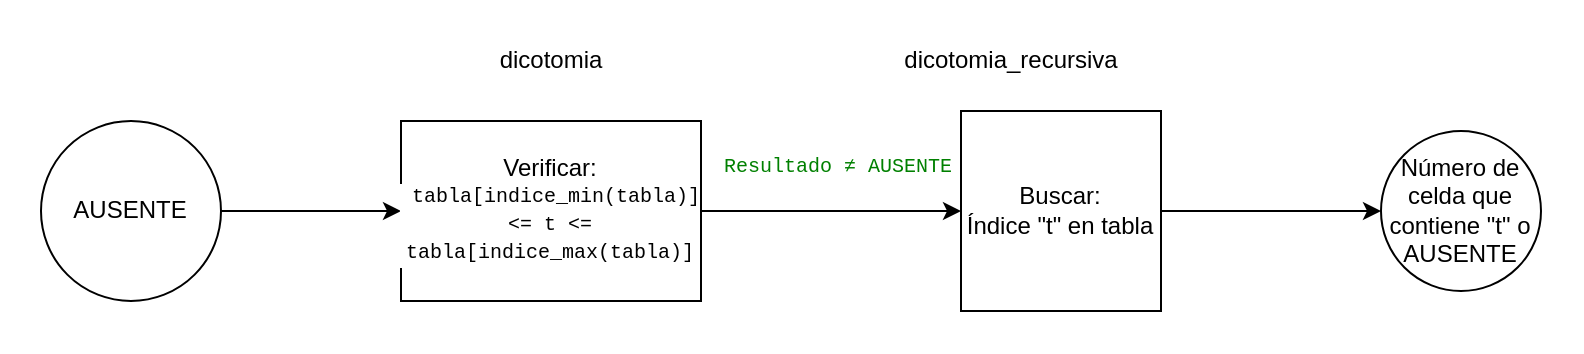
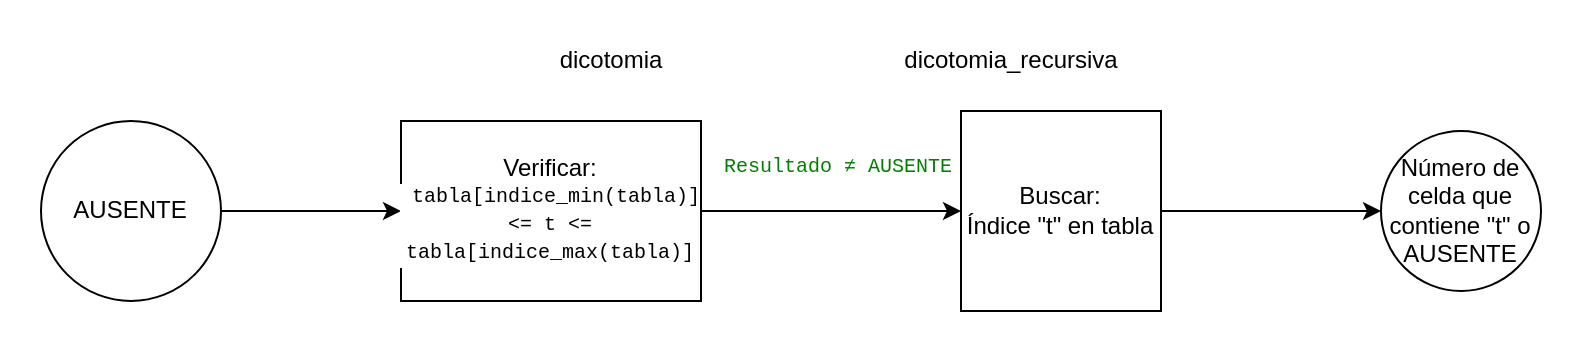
  <mxCell id="0" />
  <mxCell id="1" parent="0" />
  <mxCell id="2" style="edgeStyle=orthogonalEdgeStyle;rounded=0;orthogonalLoop=1;jettySize=auto;html=1;entryX=0;entryY=0.5;entryDx=0;entryDy=0;" edge="1" parent="1" source="3" target="5"><mxGeometry relative="1" as="geometry" /></mxCell>
  <mxCell id="3" value="AUSENTE" style="ellipse;whiteSpace=wrap;html=1;aspect=fixed;" vertex="1" parent="1"><mxGeometry x="20" y="60" width="90" height="90" as="geometry" /></mxCell>
  <mxCell id="4" style="edgeStyle=orthogonalEdgeStyle;rounded=0;orthogonalLoop=1;jettySize=auto;html=1;entryX=0;entryY=0.5;entryDx=0;entryDy=0;" edge="1" parent="1" source="5" target="8"><mxGeometry relative="1" as="geometry" /></mxCell>
  <mxCell id="5" value="&lt;font&gt;Verificar:&lt;br&gt;&lt;div style=&quot;background-color: rgb(255 , 255 , 255) ; font-family: &amp;#34;consolas&amp;#34; , &amp;#34;courier new&amp;#34; , monospace ; font-size: 10px ; line-height: 14px&quot;&gt;&amp;nbsp;tabla[indice_min(tabla)]&amp;lt;= t &amp;lt;= tabla[indice_max(tabla)]&lt;/div&gt;&lt;/font&gt;" style="rounded=0;whiteSpace=wrap;html=1;" vertex="1" parent="1"><mxGeometry x="200" y="60" width="150" height="90" as="geometry" /></mxCell>
- <mxCell id="6" value="dicotomia" style="text;html=1;align=center;verticalAlign=middle;resizable=0;points=[];autosize=1;strokeColor=none;fillColor=none;" vertex="1" parent="1"><mxGeometry x="240" y="20" width="70" height="20" as="geometry" /></mxCell>
+ <mxCell id="6" value="dicotomia" style="text;html=1;align=center;verticalAlign=middle;resizable=0;points=[];autosize=1;strokeColor=none;fillColor=none;" vertex="1" parent="1"><mxGeometry x="270" y="20" width="70" height="20" as="geometry" /></mxCell>
  <mxCell id="7" style="edgeStyle=orthogonalEdgeStyle;rounded=0;orthogonalLoop=1;jettySize=auto;html=1;" edge="1" parent="1" source="8" target="11"><mxGeometry relative="1" as="geometry" /></mxCell>
  <mxCell id="8" value="Buscar:&lt;br&gt;&lt;font&gt;Índice &quot;t&quot; en tabla&lt;/font&gt;" style="whiteSpace=wrap;html=1;aspect=fixed;" vertex="1" parent="1"><mxGeometry x="480" y="55" width="100" height="100" as="geometry" /></mxCell>
  <mxCell id="9" value="&lt;div style=&quot;color: rgb(0, 0, 0); background-color: rgb(255, 255, 255); font-family: consolas, &amp;quot;courier new&amp;quot;, monospace; font-weight: normal; font-size: 10px; line-height: 14px;&quot;&gt;&lt;div&gt;&lt;span style=&quot;color: #008000&quot;&gt;Resultado ≠ AUSENTE&lt;/span&gt;&lt;/div&gt;&lt;/div&gt;" style="text;whiteSpace=wrap;html=1;" vertex="1" parent="1"><mxGeometry x="360" y="70" width="130" height="30" as="geometry" /></mxCell>
  <mxCell id="10" value="dicotomia_recursiva" style="text;html=1;align=center;verticalAlign=middle;resizable=0;points=[];autosize=1;strokeColor=none;fillColor=none;" vertex="1" parent="1"><mxGeometry x="445" y="20" width="120" height="20" as="geometry" /></mxCell>
  <mxCell id="11" value="Número de celda que contiene &quot;t&quot; o AUSENTE" style="ellipse;whiteSpace=wrap;html=1;aspect=fixed;" vertex="1" parent="1"><mxGeometry x="690" y="65" width="80" height="80" as="geometry" /></mxCell>
